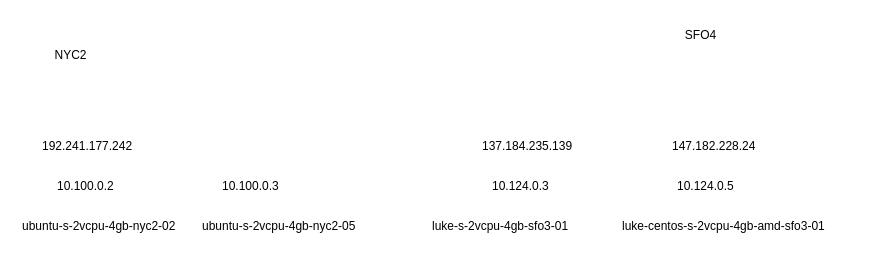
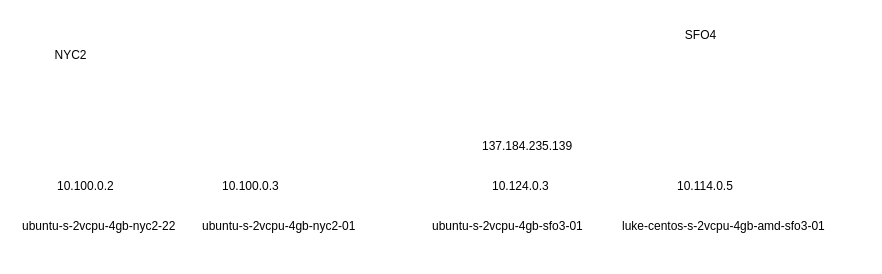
  <mxCell id="0" />
  <mxCell id="1" parent="0" />
  <mxCell id="2" value="10.100.0.2" style="text;whiteSpace=wrap;" vertex="1" parent="1"><mxGeometry x="55" y="172" width="90" height="40" as="geometry" /></mxCell>
- <mxCell id="3" value="192.241.177.242" style="text;whiteSpace=wrap;" vertex="1" parent="1"><mxGeometry x="40" y="132" width="120" height="40" as="geometry" /></mxCell>
  <mxCell id="4" value="NYC2" style="text;html=1;align=center;verticalAlign=middle;resizable=0;points=[];autosize=1;strokeColor=none;fillColor=none;" vertex="1" parent="1"><mxGeometry x="40" y="40" width="60" height="30" as="geometry" /></mxCell>
  <mxCell id="5" value="10.100.0.3" style="text;whiteSpace=wrap;" vertex="1" parent="1"><mxGeometry x="220" y="172" width="90" height="40" as="geometry" /></mxCell>
  <mxCell id="6" value="SFO4" style="text;html=1;align=center;verticalAlign=middle;resizable=0;points=[];autosize=1;strokeColor=none;fillColor=none;" vertex="1" parent="1"><mxGeometry x="675" y="20" width="50" height="30" as="geometry" /></mxCell>
  <mxCell id="7" value="137.184.235.139" style="text;whiteSpace=wrap;" vertex="1" parent="1"><mxGeometry x="480" y="132" width="120" height="40" as="geometry" /></mxCell>
  <mxCell id="8" value="10.124.0.3" style="text;whiteSpace=wrap;" vertex="1" parent="1"><mxGeometry x="490" y="172" width="90" height="40" as="geometry" /></mxCell>
- <mxCell id="9" value="147.182.228.24" style="text;whiteSpace=wrap;" vertex="1" parent="1"><mxGeometry x="670" y="132" width="120" height="40" as="geometry" /></mxCell>
- <mxCell id="10" value="10.124.0.5" style="text;whiteSpace=wrap;" vertex="1" parent="1"><mxGeometry x="675" y="172" width="90" height="40" as="geometry" /></mxCell>
- <mxCell id="11" value="ubuntu-s-2vcpu-4gb-nyc2-02" style="text;whiteSpace=wrap;" vertex="1" parent="1"><mxGeometry x="20" y="212" width="190" height="40" as="geometry" /></mxCell>
- <mxCell id="12" value="ubuntu-s-2vcpu-4gb-nyc2-05" style="text;whiteSpace=wrap;" vertex="1" parent="1"><mxGeometry x="200" y="212" width="190" height="40" as="geometry" /></mxCell>
- <mxCell id="13" value="luke-s-2vcpu-4gb-sfo3-01" style="text;whiteSpace=wrap;" vertex="1" parent="1"><mxGeometry x="430" y="212" width="180" height="40" as="geometry" /></mxCell>
+ <mxCell id="10" value="10.114.0.5" style="text;whiteSpace=wrap;" vertex="1" parent="1"><mxGeometry x="675" y="172" width="90" height="40" as="geometry" /></mxCell>
+ <mxCell id="11" value="ubuntu-s-2vcpu-4gb-nyc2-22" style="text;whiteSpace=wrap;" vertex="1" parent="1"><mxGeometry x="20" y="212" width="190" height="40" as="geometry" /></mxCell>
+ <mxCell id="12" value="ubuntu-s-2vcpu-4gb-nyc2-01" style="text;whiteSpace=wrap;" vertex="1" parent="1"><mxGeometry x="200" y="212" width="190" height="40" as="geometry" /></mxCell>
+ <mxCell id="13" value="ubuntu-s-2vcpu-4gb-sfo3-01" style="text;whiteSpace=wrap;" vertex="1" parent="1"><mxGeometry x="430" y="212" width="180" height="40" as="geometry" /></mxCell>
  <mxCell id="14" value="luke-centos-s-2vcpu-4gb-amd-sfo3-01" style="text;whiteSpace=wrap;" vertex="1" parent="1"><mxGeometry x="620" y="212" width="240" height="40" as="geometry" /></mxCell>
